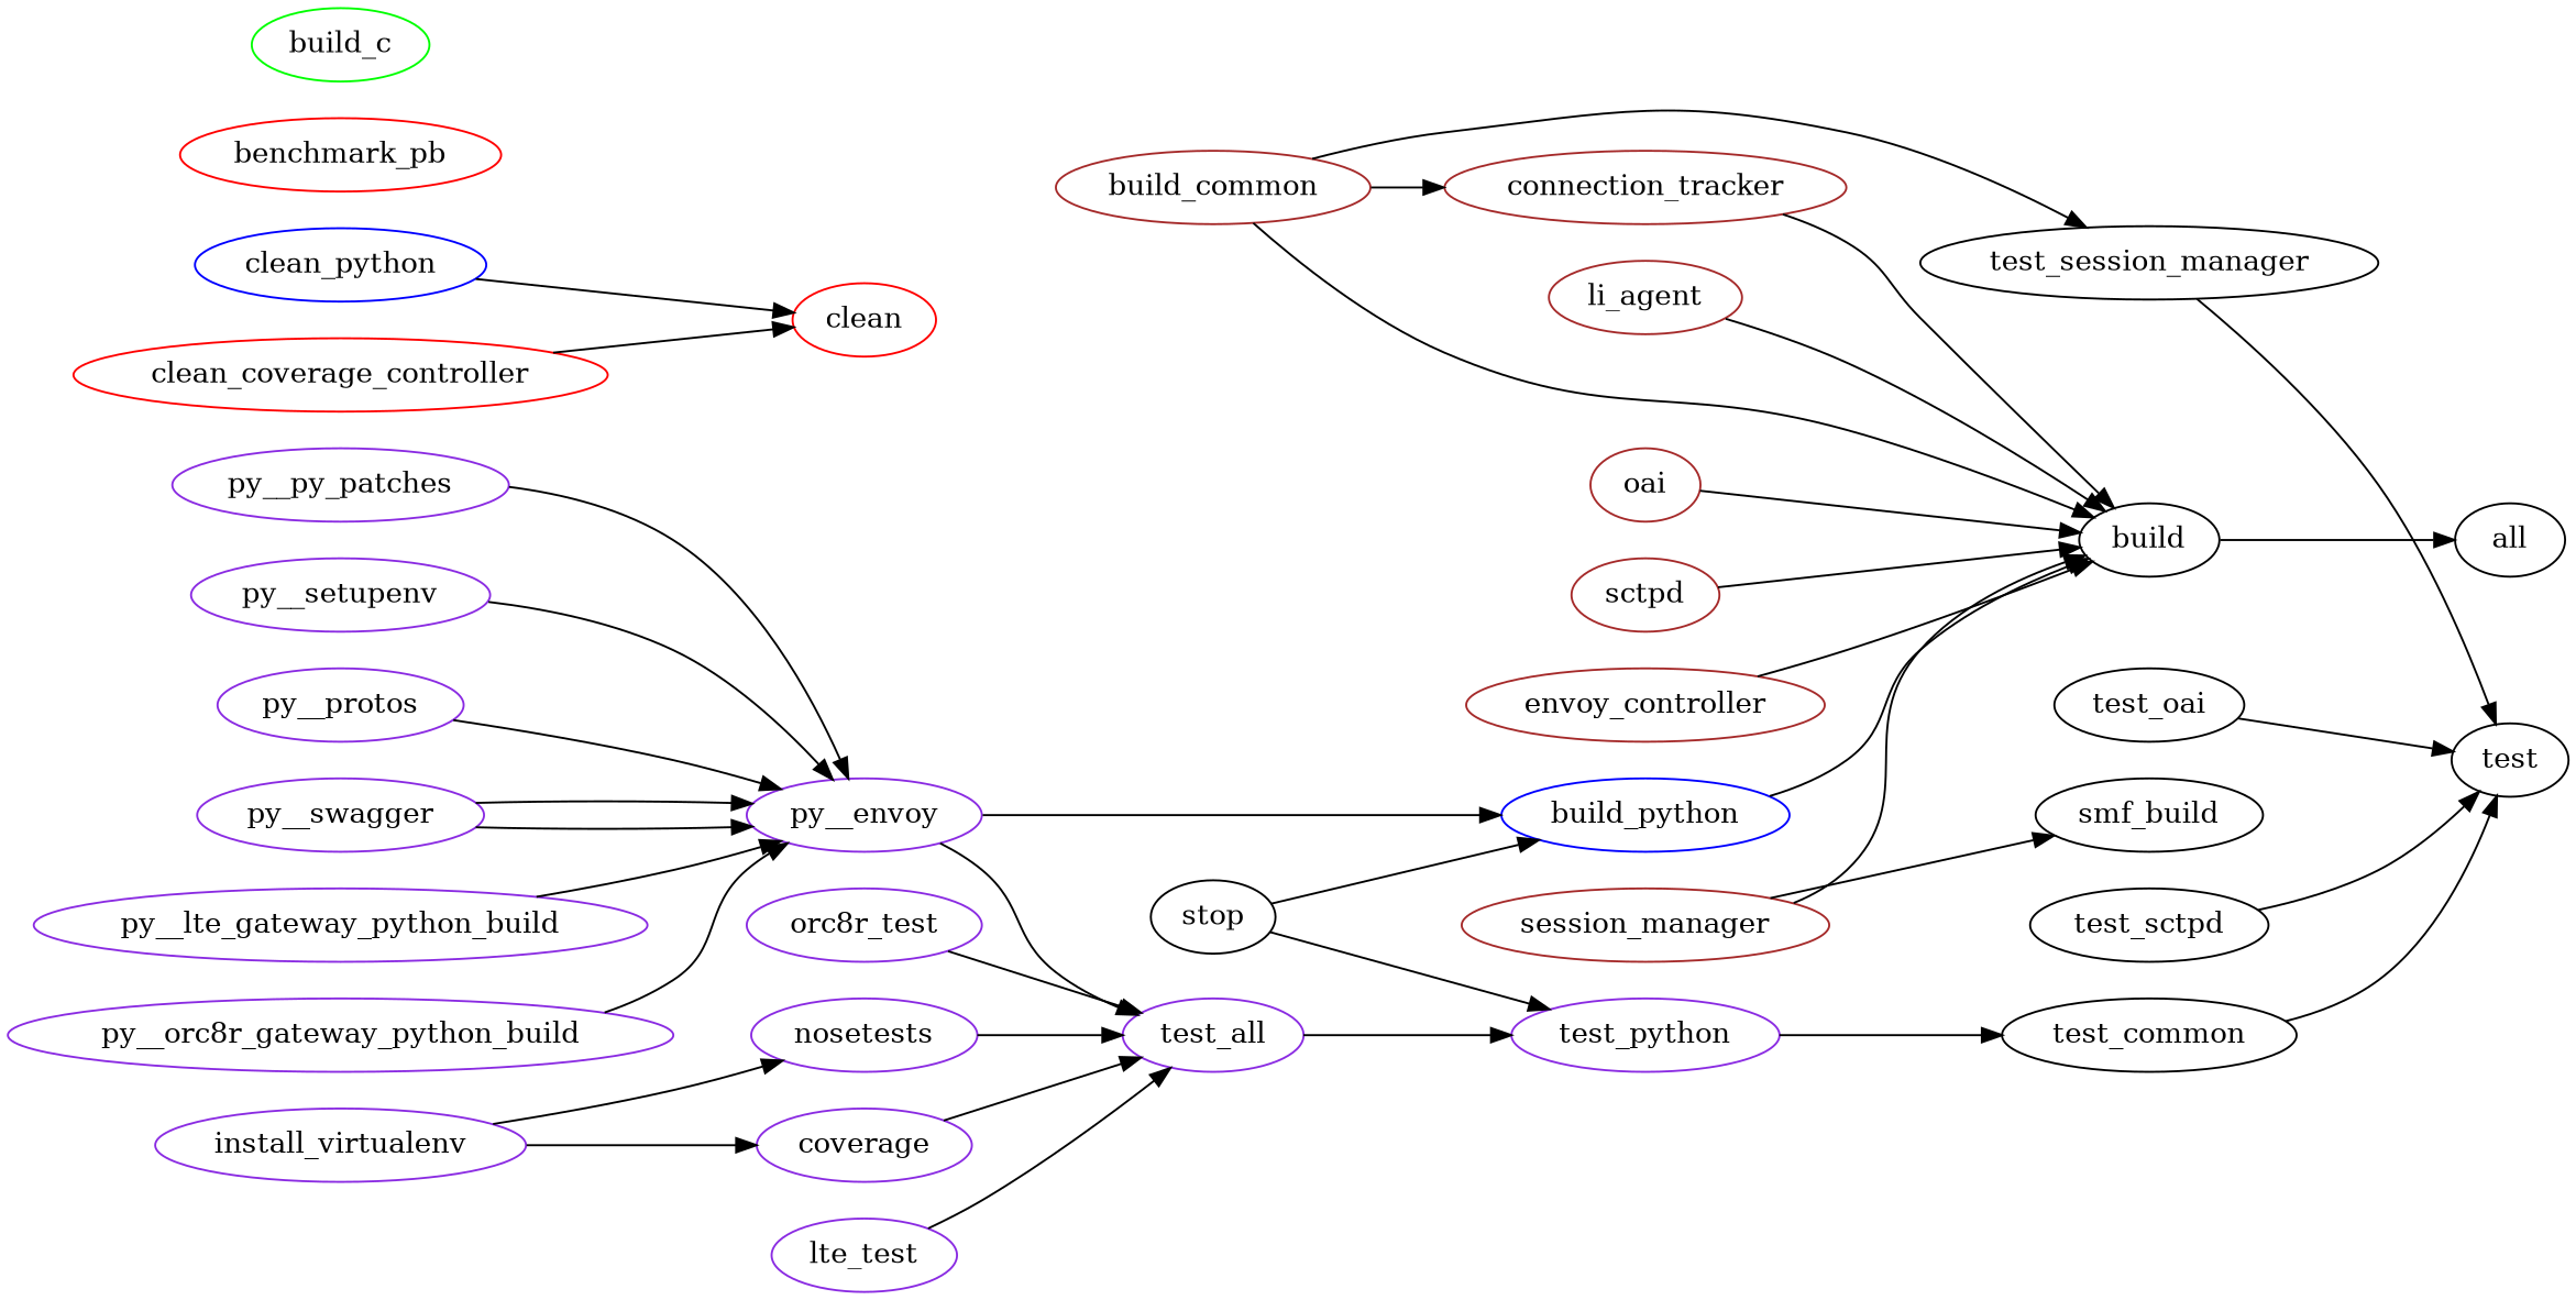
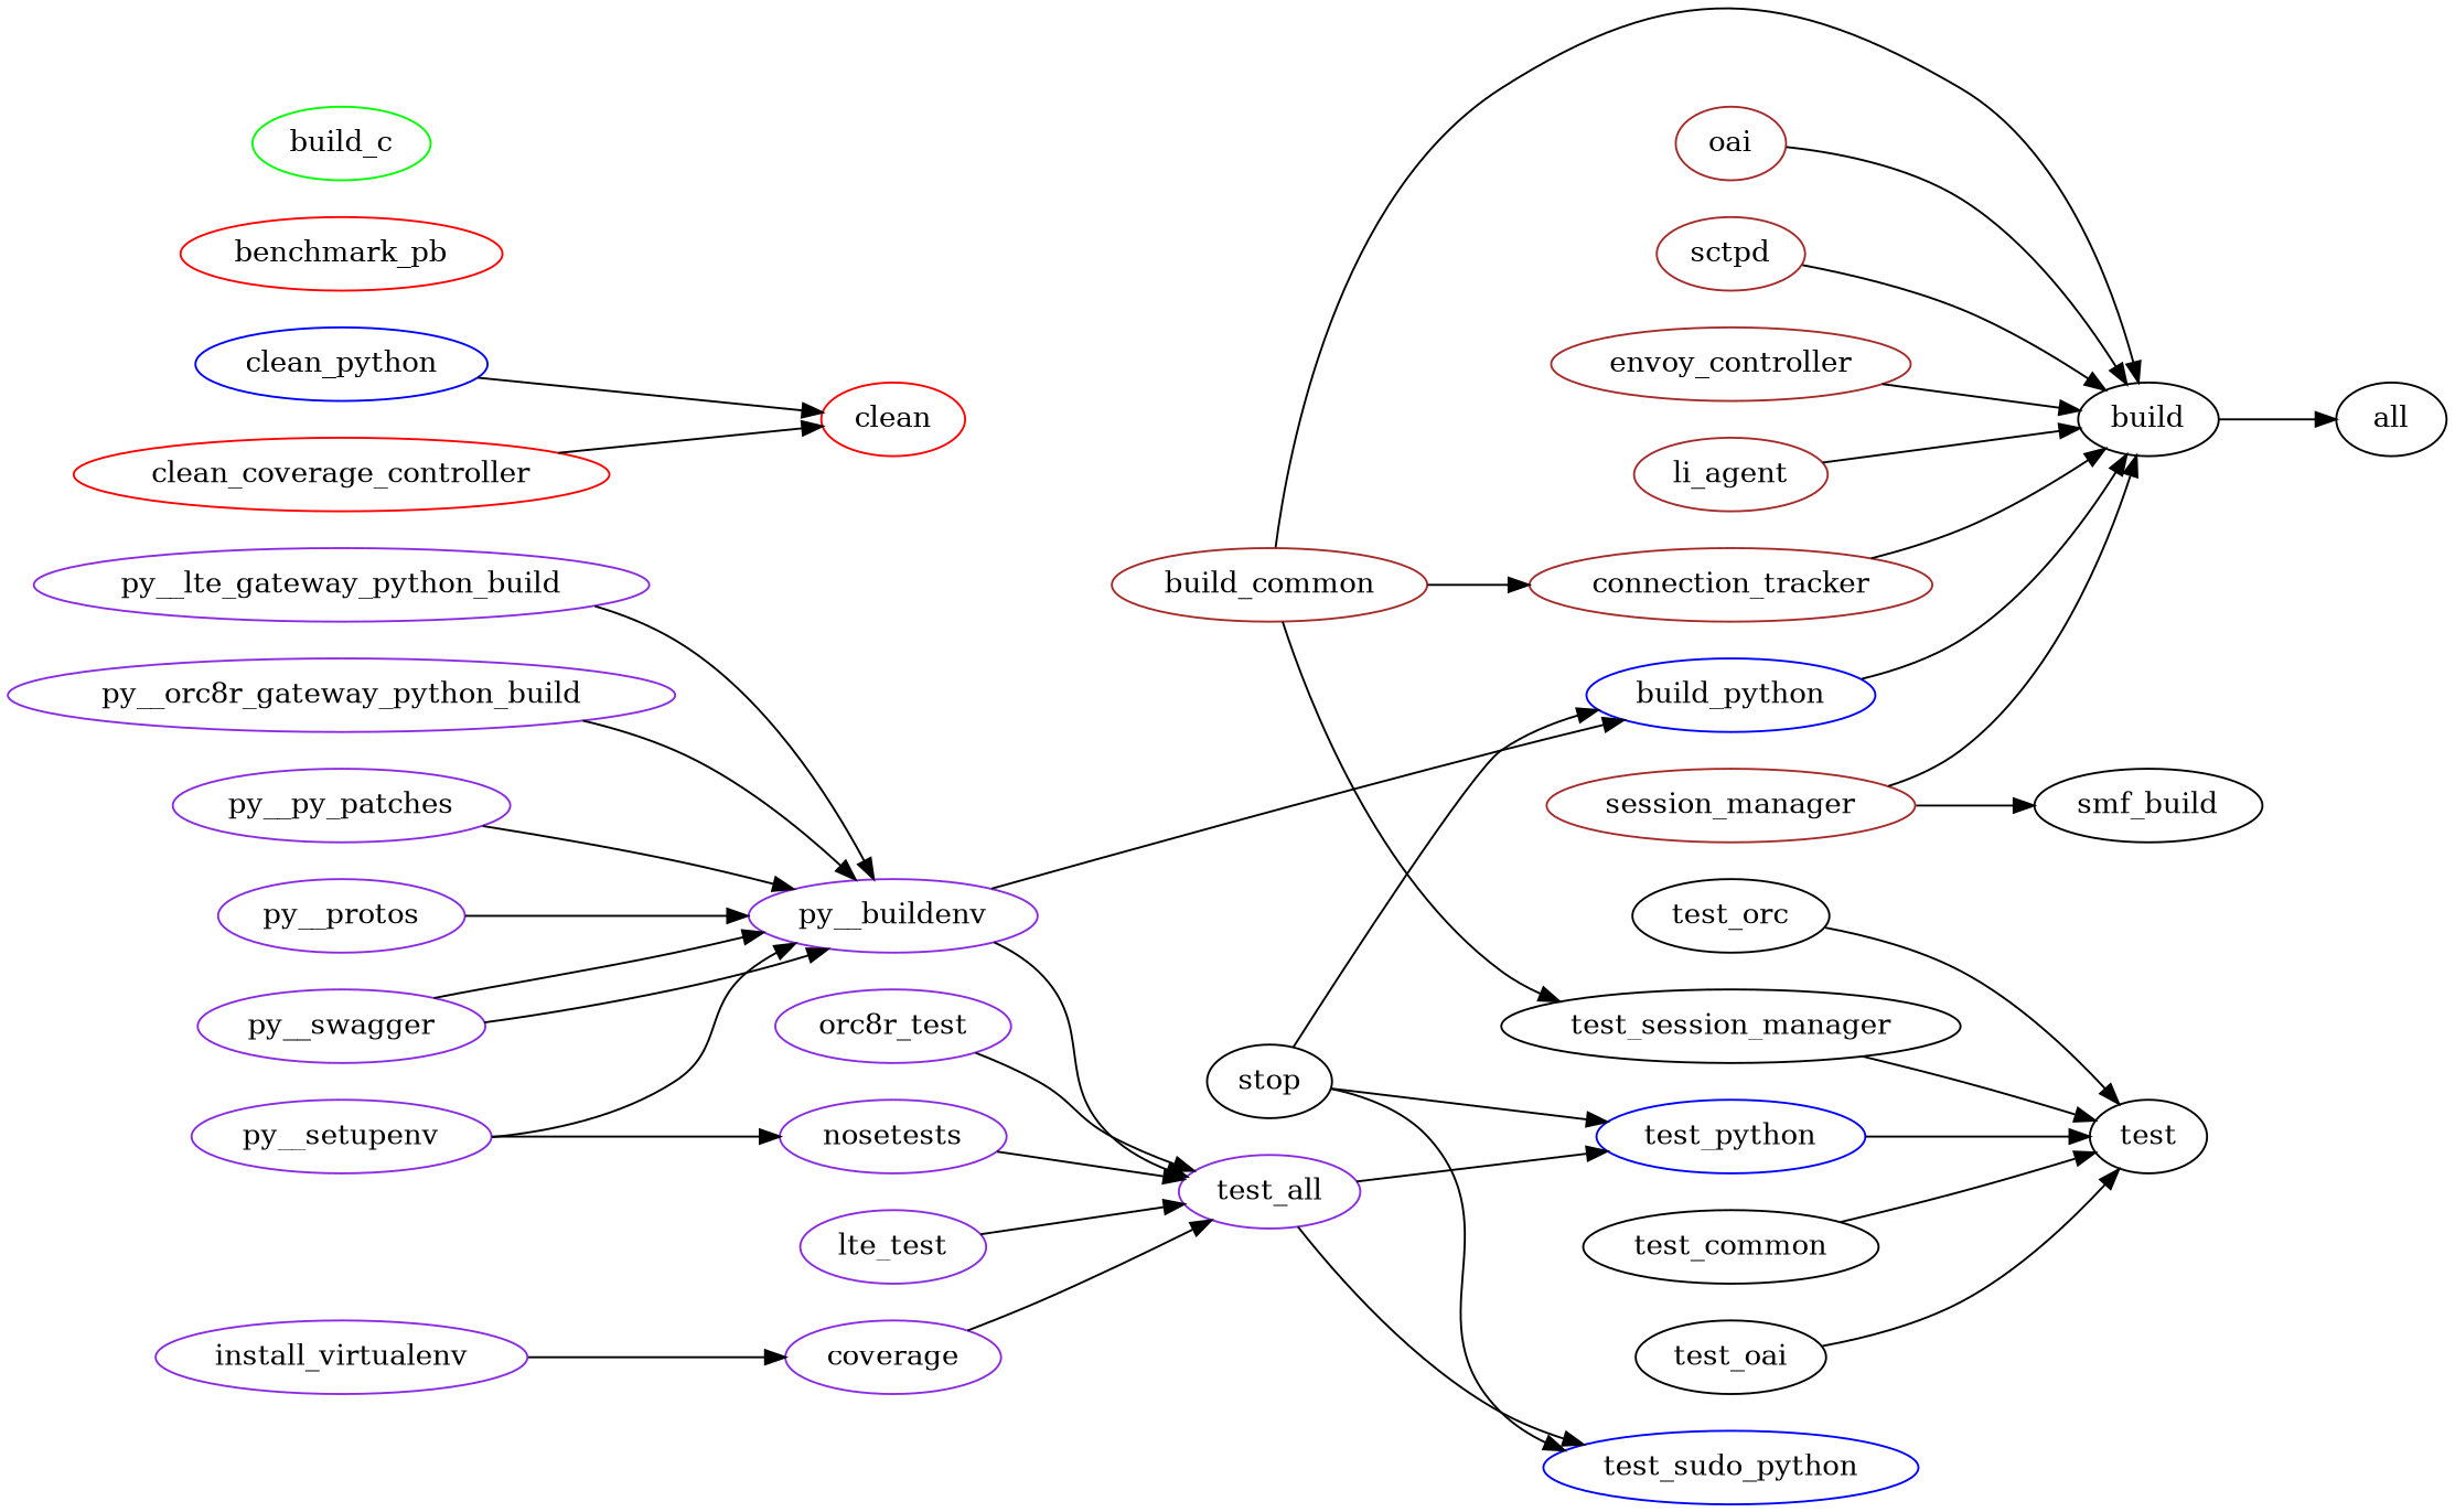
  digraph {
    rankdir=LR
    node [color=blueviolet]
    build [color=""]
    all [color=""]
    build_python [color=blue]
    build_common [color=brown]
    test_session_manager [color=""]
    n6 [color=brown label=connection_tracker]
    n7 [color=brown label=session_manager]
    smf_build [color=""]
    test [color=""]
    n10 [color=brown label=oai]
    n11 [color=brown label=sctpd]
    n12 [color=brown label=envoy_controller]
    n13 [color=brown label=li_agent]
-   test_python
+   test_python [color=blue]
    stop [color=""]
+   test_sudo_python [color=blue]
    n17 [label=test_all]
-   py__buildenv [label=py__envoy]
+   py__buildenv
    n19 [label=nosetests]
    n20 [label=install_virtualenv]
    n21 [label=coverage]
    n22 [label=lte_test]
    n23 [label=orc8r_test]
    test_common [color=""]
    test_oai [color=""]
-   test_sctpd [color=""]
+   test_sctpd [label=test_orc color=""]
    clean [color=red]
    clean_python [color=blue]
    n29 [color=red label=clean_coverage_controller]
    py__setupenv
    py__protos
    py__swagger
    py__lte_gateway_python_build
    py__orc8r_gateway_python_build
    py__py_patches
    benchmark_pb [color=red]
    build_c [color=green]
    build -> all
    build_python -> build
    build_common -> build
    build_common -> test_session_manager
    build_common -> n6
    test_session_manager -> test
    n6 -> build
    n7 -> build
    n7 -> smf_build
    n10 -> build
    n11 -> build
    n12 -> build
    n13 -> build
-   test_python -> test_common
+   test_python -> test
    stop -> build_python
    stop -> test_python
+   stop -> test_sudo_python
    n17 -> test_python
+   n17 -> test_sudo_python
    py__buildenv -> build_python
    py__buildenv -> n17
    n19 -> n17
-   n20 -> n19
+   py__setupenv -> n19
    n20 -> n21
    n21 -> n17
    n22 -> n17
    n23 -> n17
    test_common -> test
    test_oai -> test
    test_sctpd -> test
    clean_python -> clean
    n29 -> clean
    py__setupenv -> py__buildenv
    py__protos -> py__buildenv
    py__swagger -> py__buildenv
    py__swagger -> py__buildenv
    py__lte_gateway_python_build -> py__buildenv
    py__orc8r_gateway_python_build -> py__buildenv
    py__py_patches -> py__buildenv
  }
